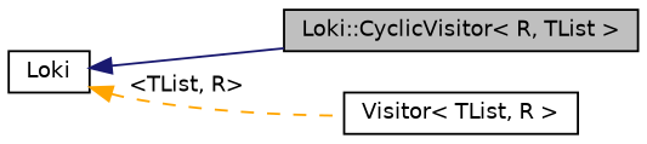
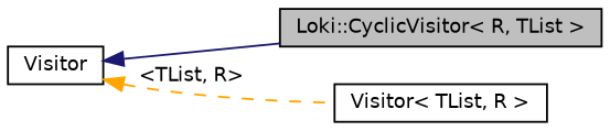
  digraph {
    fontname="DejaVu Sans"
    rankdir=LR
    node [color=black fontname="DejaVu Sans" fontsize=10 shape=record]
    edge [dir=back fontname="DejaVu Sans" fontsize=10 labelfontname=FreeSans labelfontsize=10]
    n1 [fillcolor=grey75 fontcolor=black height=0.2 label="Loki::CyclicVisitor\< R, TList \>" style=filled width=0.4]
    n2 [height=0.2 label="Visitor\< TList, R \>" width=0.4]
-   n3 [height=0.2 label=Loki width=0.4]
+   n3 [height=0.2 label=Visitor width=0.4]
    n3 -> n1 [color=midnightblue style=solid]
    n3 -> n2 [color=orange label="\<TList, R\>" style=dashed]
  }
